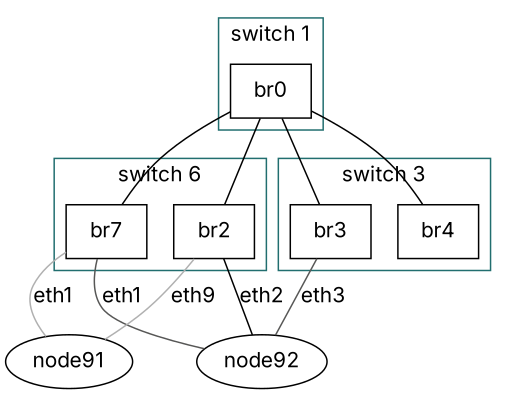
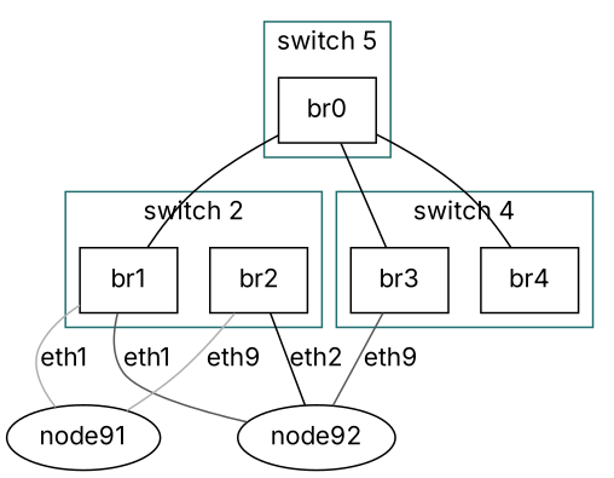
  digraph {
    fontname=Inter
    node [fontname=Inter shape=box]
    edge [dir=none fontname=Inter]
-   br1 [label=br7]
+   br1
    br2
    br0
    br3
    br4
    node91 [shape=""]
    node92 [shape=""]
    subgraph cluster_1 {
      color="#216e6f"
-     label="switch 6"
+     label="switch 2"
      br1
      br2
    }
    subgraph cluster_2 {
      color="#216e6f"
-     label="switch 1"
+     label="switch 5"
      br0
    }
    subgraph cluster_3 {
      color="#216e6f"
-     label="switch 3"
+     label="switch 4"
      br3
      br4
    }
    subgraph sub_4 {
      br1
      br2
      br0
      br3
      br4
      node91
      node92
    }
    br1 -> node91 [color="#b0b0b0" label=eth1]
    br1 -> node92 [color="#575756" label=eth1]
    br2 -> node91 [color="#b0b0b0" label=eth9]
    br2 -> node92 [color=black label=eth2]
    br0 -> br1
-   br0 -> br2
    br0 -> br3
    br0 -> br4
-   br3 -> node92 [color="#575756" label=eth3]
+   br3 -> node92 [color="#575756" label=eth9]
  }
